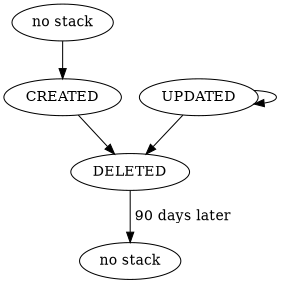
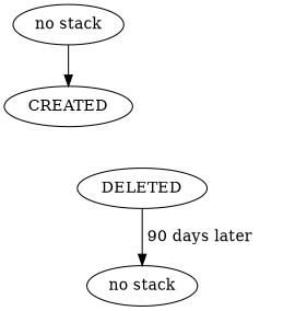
  digraph {
    n1 [label="no stack"]
    CREATED
    DELETED
    n4 [label="no stack"]
-   UPDATED
    n1 -> CREATED
-   CREATED -> DELETED
    DELETED -> n4 [label=" 90 days later"]
-   UPDATED -> DELETED
-   UPDATED -> UPDATED
  }
